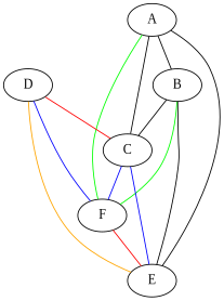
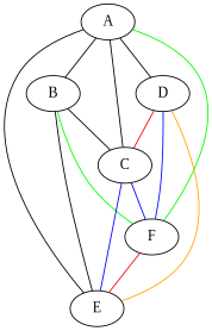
  strict graph {
    fontname="Liberation Serif"
    node [fontname="Liberation Serif"]
    edge [color=black fontname="Liberation Serif"]
    A
    B
    D
    C
    F
    E
    A -- B
+   A -- D
    A -- C
    A -- F [color=green]
    A -- E
    B -- C
    B -- F [color=green]
    B -- E
    D -- C [color=red]
    D -- F [color=blue]
    D -- E [color=orange]
    C -- F [color=blue]
    C -- E [color=blue]
    F -- E [color=red]
  }
